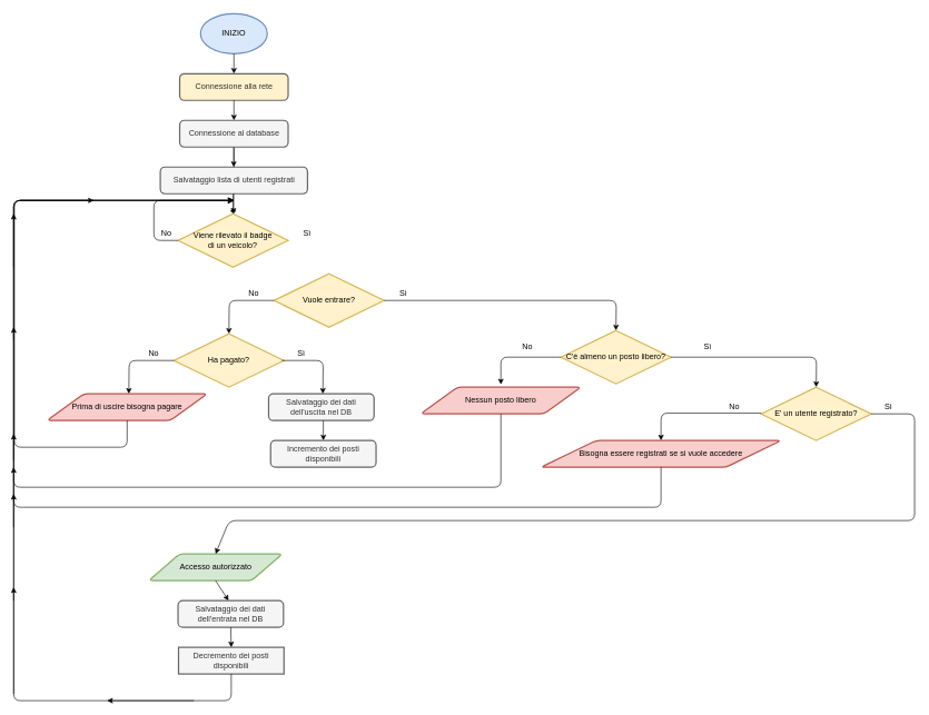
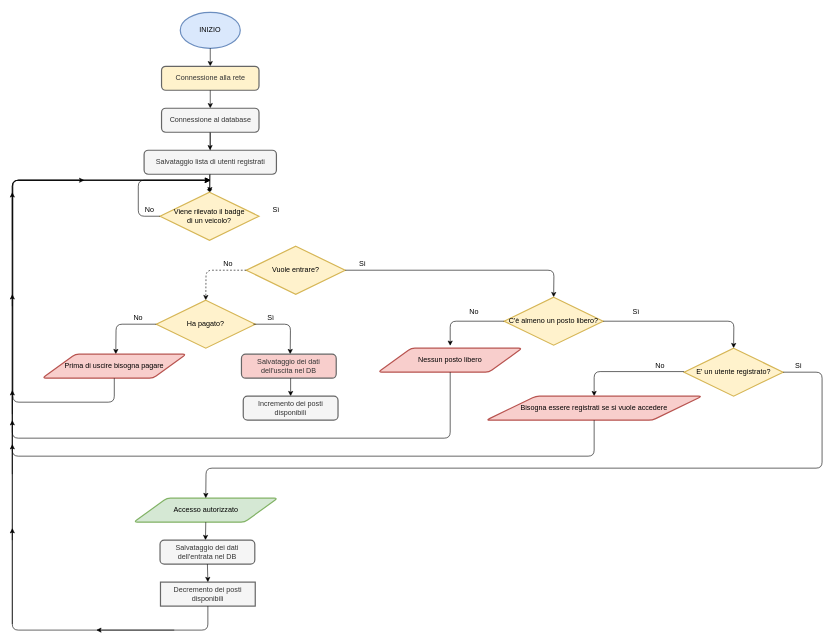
  <mxCell id="0" />
  <mxCell id="1" parent="0" />
  <mxCell id="2" value="INIZIO" style="strokeWidth=2;html=1;shape=mxgraph.flowchart.start_1;whiteSpace=wrap;fillColor=#dae8fc;strokeColor=#6c8ebf;" parent="1" vertex="1"><mxGeometry x="300" y="20" width="100" height="60" as="geometry" /></mxCell>
  <mxCell id="3" value="" style="endArrow=classic;html=1;exitX=0.5;exitY=1;exitDx=0;exitDy=0;exitPerimeter=0;" parent="1" source="2" edge="1"><mxGeometry width="50" height="50" relative="1" as="geometry"><mxPoint x="330" y="110" as="sourcePoint" /><mxPoint x="350" y="110" as="targetPoint" /></mxGeometry></mxCell>
  <mxCell id="4" value="Connessione alla rete" style="rounded=1;whiteSpace=wrap;html=1;absoluteArcSize=1;arcSize=14;strokeWidth=2;fillColor=#fff2cc;strokeColor=#666666;fontColor=#333333;" parent="1" vertex="1"><mxGeometry x="268.75" y="110" width="162.5" height="40" as="geometry" /></mxCell>
  <mxCell id="5" value="" style="endArrow=classic;html=1;exitX=0.5;exitY=1;exitDx=0;exitDy=0;" parent="1" source="4" edge="1"><mxGeometry width="50" height="50" relative="1" as="geometry"><mxPoint x="360" y="90" as="sourcePoint" /><mxPoint x="350" y="180" as="targetPoint" /></mxGeometry></mxCell>
  <mxCell id="6" value="" style="edgeStyle=orthogonalEdgeStyle;rounded=0;orthogonalLoop=1;jettySize=auto;html=1;endArrow=diamond;" parent="1" source="7" target="11" edge="1"><mxGeometry relative="1" as="geometry" /></mxCell>
  <mxCell id="7" value="Connessione al database" style="rounded=1;whiteSpace=wrap;html=1;absoluteArcSize=1;arcSize=14;strokeWidth=2;fillColor=#f5f5f5;strokeColor=#666666;fontColor=#333333;" parent="1" vertex="1"><mxGeometry x="268.75" y="180" width="162.5" height="40" as="geometry" /></mxCell>
  <mxCell id="8" value="" style="endArrow=classic;html=1;exitX=0.5;exitY=1;exitDx=0;exitDy=0;" parent="1" edge="1"><mxGeometry width="50" height="50" relative="1" as="geometry"><mxPoint x="349.71" y="220" as="sourcePoint" /><mxPoint x="349.71" y="250" as="targetPoint" /></mxGeometry></mxCell>
  <mxCell id="9" value="Salvataggio lista di utenti registrati" style="rounded=1;whiteSpace=wrap;html=1;absoluteArcSize=1;arcSize=14;strokeWidth=2;fillColor=#f5f5f5;strokeColor=#666666;fontColor=#333333;" parent="1" vertex="1"><mxGeometry x="239.69" y="250" width="220.62" height="40" as="geometry" /></mxCell>
  <mxCell id="10" value="" style="endArrow=classic;html=1;exitX=0.5;exitY=1;exitDx=0;exitDy=0;" parent="1" target="11" edge="1"><mxGeometry width="50" height="50" relative="1" as="geometry"><mxPoint x="349.71" y="290" as="sourcePoint" /><mxPoint x="349.71" y="320" as="targetPoint" /></mxGeometry></mxCell>
  <mxCell id="11" value="Viene rilevato il badge&lt;br&gt;di un veicolo?" style="strokeWidth=2;html=1;shape=mxgraph.flowchart.decision;whiteSpace=wrap;fillColor=#fff2cc;strokeColor=#d6b656;" parent="1" vertex="1"><mxGeometry x="266.25" y="320" width="165" height="80" as="geometry" /></mxCell>
  <mxCell id="12" value="Sì" style="text;html=1;strokeColor=none;fillColor=none;align=center;verticalAlign=middle;whiteSpace=wrap;rounded=0;" parent="1" vertex="1"><mxGeometry x="440" y="340" width="40" height="20" as="geometry" /></mxCell>
  <mxCell id="13" value="" style="endArrow=classic;html=1;exitX=0;exitY=0.5;exitDx=0;exitDy=0;exitPerimeter=0;" parent="1" source="11" edge="1"><mxGeometry width="50" height="50" relative="1" as="geometry"><mxPoint x="330" y="360" as="sourcePoint" /><mxPoint x="349" y="300" as="targetPoint" /><Array as="points"><mxPoint x="230" y="360" /><mxPoint x="230" y="300" /></Array></mxGeometry></mxCell>
  <mxCell id="14" value="No" style="text;html=1;strokeColor=none;fillColor=none;align=center;verticalAlign=middle;whiteSpace=wrap;rounded=0;" parent="1" vertex="1"><mxGeometry x="229.38" y="340" width="40" height="20" as="geometry" /></mxCell>
  <mxCell id="15" value="Vuole entrare?" style="strokeWidth=2;html=1;shape=mxgraph.flowchart.decision;whiteSpace=wrap;fillColor=#fff2cc;strokeColor=#d6b656;" parent="1" vertex="1"><mxGeometry x="410" y="410" width="165" height="80" as="geometry" /></mxCell>
  <mxCell id="16" value="" style="endArrow=classic;html=1;exitX=1;exitY=0.5;exitDx=0;exitDy=0;exitPerimeter=0;entryX=0.5;entryY=0;entryDx=0;entryDy=0;entryPerimeter=0;" parent="1" source="15" target="30" edge="1"><mxGeometry width="50" height="50" relative="1" as="geometry"><mxPoint x="690" y="450" as="sourcePoint" /><mxPoint x="920" y="495" as="targetPoint" /><Array as="points"><mxPoint x="923" y="450" /></Array></mxGeometry></mxCell>
  <mxCell id="17" value="Sì" style="text;html=1;strokeColor=none;fillColor=none;align=center;verticalAlign=middle;whiteSpace=wrap;rounded=0;" parent="1" vertex="1"><mxGeometry x="583.75" y="430" width="40" height="20" as="geometry" /></mxCell>
- <mxCell id="18" value="" style="endArrow=classic;html=1;exitX=0;exitY=0.5;exitDx=0;exitDy=0;exitPerimeter=0;entryX=0.5;entryY=0;entryDx=0;entryDy=0;entryPerimeter=0;" parent="1" source="15" target="20" edge="1"><mxGeometry width="50" height="50" relative="1" as="geometry"><mxPoint x="420" y="440" as="sourcePoint" /><mxPoint x="340" y="500" as="targetPoint" /><Array as="points"><mxPoint x="343" y="450" /></Array></mxGeometry></mxCell>
+ <mxCell id="18" value="" style="endArrow=classic;html=1;exitX=0;exitY=0.5;exitDx=0;exitDy=0;exitPerimeter=0;entryX=0.5;entryY=0;entryDx=0;entryDy=0;entryPerimeter=0;dashed=1;" parent="1" source="15" target="20" edge="1"><mxGeometry width="50" height="50" relative="1" as="geometry"><mxPoint x="420" y="440" as="sourcePoint" /><mxPoint x="340" y="500" as="targetPoint" /><Array as="points"><mxPoint x="343" y="450" /></Array></mxGeometry></mxCell>
  <mxCell id="19" value="No" style="text;html=1;strokeColor=none;fillColor=none;align=center;verticalAlign=middle;whiteSpace=wrap;rounded=0;" parent="1" vertex="1"><mxGeometry x="360" y="430" width="40" height="20" as="geometry" /></mxCell>
  <mxCell id="20" value="Ha pagato?" style="strokeWidth=2;html=1;shape=mxgraph.flowchart.decision;whiteSpace=wrap;fillColor=#fff2cc;strokeColor=#d6b656;" parent="1" vertex="1"><mxGeometry x="260" y="500" width="165" height="80" as="geometry" /></mxCell>
  <mxCell id="21" value="" style="endArrow=classic;html=1;exitX=0;exitY=0.5;exitDx=0;exitDy=0;exitPerimeter=0;entryX=0.5;entryY=0;entryDx=0;entryDy=0;entryPerimeter=0;" parent="1" edge="1"><mxGeometry width="50" height="50" relative="1" as="geometry"><mxPoint x="260" y="540" as="sourcePoint" /><mxPoint x="192.5" y="590" as="targetPoint" /><Array as="points"><mxPoint x="193" y="540" /></Array></mxGeometry></mxCell>
  <mxCell id="22" value="No" style="text;html=1;strokeColor=none;fillColor=none;align=center;verticalAlign=middle;whiteSpace=wrap;rounded=0;" parent="1" vertex="1"><mxGeometry x="210" y="520" width="40" height="20" as="geometry" /></mxCell>
  <mxCell id="23" value="Prima di uscire bisogna pagare" style="shape=parallelogram;html=1;strokeWidth=2;perimeter=parallelogramPerimeter;whiteSpace=wrap;rounded=1;arcSize=12;size=0.23;fillColor=#f8cecc;strokeColor=#b85450;" parent="1" vertex="1"><mxGeometry y="590" width="240" height="40" as="geometry" x="70" /></mxCell>
  <mxCell id="24" value="" style="endArrow=classic;html=1;exitX=0.5;exitY=1;exitDx=0;exitDy=0;" parent="1" source="23" edge="1"><mxGeometry width="50" height="50" relative="1" as="geometry"><mxPoint x="56.87" y="630" as="sourcePoint" /><mxPoint x="350" y="300" as="targetPoint" /><Array as="points"><mxPoint x="190" y="670" /><mxPoint x="21" y="670" /><mxPoint x="21" y="300" /></Array></mxGeometry></mxCell>
  <mxCell id="25" value="" style="endArrow=classic;html=1;exitX=1;exitY=0.5;exitDx=0;exitDy=0;exitPerimeter=0;entryX=0.5;entryY=0;entryDx=0;entryDy=0;entryPerimeter=0;" parent="1" edge="1"><mxGeometry width="50" height="50" relative="1" as="geometry"><mxPoint x="422" y="540" as="sourcePoint" /><mxPoint x="483.25" y="590" as="targetPoint" /><Array as="points"><mxPoint x="483.75" y="540" /></Array></mxGeometry></mxCell>
  <mxCell id="26" value="Sì" style="text;html=1;strokeColor=none;fillColor=none;align=center;verticalAlign=middle;whiteSpace=wrap;rounded=0;" parent="1" vertex="1"><mxGeometry x="430.75" y="520" width="40" height="20" as="geometry" /></mxCell>
- <mxCell id="27" value="Salvataggio dei dati dell'uscita nel DB" style="rounded=1;whiteSpace=wrap;html=1;absoluteArcSize=1;arcSize=14;strokeWidth=2;fillColor=#f5f5f5;strokeColor=#666666;fontColor=#333333;" parent="1" vertex="1"><mxGeometry x="402" y="590" width="158" height="40" as="geometry" /></mxCell>
+ <mxCell id="27" value="Salvataggio dei dati dell'uscita nel DB" style="rounded=1;whiteSpace=wrap;html=1;absoluteArcSize=1;arcSize=14;strokeWidth=2;fillColor=#f8cecc;strokeColor=#666666;fontColor=#333333;" parent="1" vertex="1"><mxGeometry x="402" y="590" width="158" height="40" as="geometry" /></mxCell>
  <mxCell id="28" value="" style="endArrow=classic;html=1;" parent="1" edge="1"><mxGeometry width="50" height="50" relative="1" as="geometry"><mxPoint x="484" y="630" as="sourcePoint" /><mxPoint x="484" y="660" as="targetPoint" /></mxGeometry></mxCell>
  <mxCell id="29" value="Incremento dei posti disponibili" style="rounded=1;whiteSpace=wrap;html=1;absoluteArcSize=1;arcSize=14;strokeWidth=2;fillColor=#f5f5f5;strokeColor=#666666;fontColor=#333333;" parent="1" vertex="1"><mxGeometry x="405" y="660" width="158" height="40" as="geometry" /></mxCell>
  <mxCell id="30" value="C'è almeno un posto libero?" style="strokeWidth=2;html=1;shape=mxgraph.flowchart.decision;whiteSpace=wrap;fillColor=#fff2cc;strokeColor=#d6b656;" parent="1" vertex="1"><mxGeometry x="840" y="495" width="165" height="80" as="geometry" /></mxCell>
  <mxCell id="31" value="" style="endArrow=classic;html=1;exitX=0;exitY=0.5;exitDx=0;exitDy=0;exitPerimeter=0;" parent="1" source="30" edge="1"><mxGeometry width="50" height="50" relative="1" as="geometry"><mxPoint x="750" y="530" as="sourcePoint" /><mxPoint x="750" y="576" as="targetPoint" /><Array as="points"><mxPoint x="750" y="535" /></Array></mxGeometry></mxCell>
  <mxCell id="32" value="No" style="text;html=1;strokeColor=none;fillColor=none;align=center;verticalAlign=middle;whiteSpace=wrap;rounded=0;" parent="1" vertex="1"><mxGeometry x="770" y="510" width="40" height="20" as="geometry" /></mxCell>
  <mxCell id="33" value="Nessun posto libero" style="shape=parallelogram;html=1;strokeWidth=2;perimeter=parallelogramPerimeter;whiteSpace=wrap;rounded=1;arcSize=12;size=0.23;fillColor=#f8cecc;strokeColor=#b85450;" parent="1" vertex="1"><mxGeometry x="630" y="580" width="240" height="40" as="geometry" /></mxCell>
  <mxCell id="34" value="" style="endArrow=classic;html=1;exitX=0.5;exitY=1;exitDx=0;exitDy=0;" parent="1" source="33" edge="1"><mxGeometry width="50" height="50" relative="1" as="geometry"><mxPoint x="660" y="650" as="sourcePoint" /><mxPoint x="350" y="300" as="targetPoint" /><Array as="points"><mxPoint x="750" y="730" /><mxPoint x="20" y="730" /><mxPoint x="20" y="300" /></Array></mxGeometry></mxCell>
  <mxCell id="35" value="" style="endArrow=classic;html=1;exitX=1;exitY=0.5;exitDx=0;exitDy=0;exitPerimeter=0;entryX=0.5;entryY=0;entryDx=0;entryDy=0;entryPerimeter=0;" parent="1" target="37" edge="1"><mxGeometry width="50" height="50" relative="1" as="geometry"><mxPoint x="1005" y="535" as="sourcePoint" /><mxPoint x="1220" y="580" as="targetPoint" /><Array as="points"><mxPoint x="1223" y="535" /></Array></mxGeometry></mxCell>
  <mxCell id="36" value="Sì" style="text;html=1;strokeColor=none;fillColor=none;align=center;verticalAlign=middle;whiteSpace=wrap;rounded=0;" parent="1" vertex="1"><mxGeometry x="1040" y="510" width="40" height="20" as="geometry" /></mxCell>
  <mxCell id="37" value="E' un utente registrato?" style="strokeWidth=2;html=1;shape=mxgraph.flowchart.decision;whiteSpace=wrap;fillColor=#fff2cc;strokeColor=#d6b656;" parent="1" vertex="1"><mxGeometry x="1140" y="580" width="165" height="80" as="geometry" /></mxCell>
  <mxCell id="38" value="" style="endArrow=classic;html=1;exitX=0;exitY=0.5;exitDx=0;exitDy=0;exitPerimeter=0;entryX=0.5;entryY=0;entryDx=0;entryDy=0;" parent="1" target="40" edge="1"><mxGeometry width="50" height="50" relative="1" as="geometry"><mxPoint x="1140" y="619" as="sourcePoint" /><mxPoint x="1050" y="660" as="targetPoint" /><Array as="points"><mxPoint x="990" y="619" /></Array></mxGeometry></mxCell>
  <mxCell id="39" value="No" style="text;html=1;strokeColor=none;fillColor=none;align=center;verticalAlign=middle;whiteSpace=wrap;rounded=0;" parent="1" vertex="1"><mxGeometry x="1080" y="600" width="40" height="20" as="geometry" /></mxCell>
  <mxCell id="40" value="Bisogna essere registrati se si vuole accedere" style="shape=parallelogram;html=1;strokeWidth=2;perimeter=parallelogramPerimeter;whiteSpace=wrap;rounded=1;arcSize=12;size=0.23;fillColor=#f8cecc;strokeColor=#b85450;" parent="1" vertex="1"><mxGeometry x="810" y="660" width="360" height="40" as="geometry" /></mxCell>
  <mxCell id="41" value="" style="endArrow=classic;html=1;exitX=0.5;exitY=1;exitDx=0;exitDy=0;" parent="1" source="40" edge="1"><mxGeometry width="50" height="50" relative="1" as="geometry"><mxPoint x="620" y="510" as="sourcePoint" /><mxPoint x="350" y="300" as="targetPoint" /><Array as="points"><mxPoint x="990" y="760" /><mxPoint x="20" y="760" /><mxPoint x="20" y="300" /></Array></mxGeometry></mxCell>
- <mxCell id="42" value="Accesso autorizzato" style="shape=parallelogram;html=1;strokeWidth=2;perimeter=parallelogramPerimeter;whiteSpace=wrap;rounded=1;arcSize=12;size=0.23;fillColor=#d5e8d4;strokeColor=#82b366;" parent="1" vertex="1"><mxGeometry x="222.5" y="830" width="200" height="40" as="geometry" /></mxCell>
+ <mxCell id="42" value="Accesso autorizzato" style="shape=parallelogram;html=1;strokeWidth=2;perimeter=parallelogramPerimeter;whiteSpace=wrap;rounded=1;arcSize=12;size=0.23;fillColor=#d5e8d4;strokeColor=#82b366;" parent="1" vertex="1"><mxGeometry x="222.5" y="830" width="240" height="40" as="geometry" /></mxCell>
  <mxCell id="43" value="" style="endArrow=classic;html=1;entryX=0.5;entryY=0;entryDx=0;entryDy=0;exitX=1;exitY=0.5;exitDx=0;exitDy=0;exitPerimeter=0;" parent="1" source="37" target="42" edge="1"><mxGeometry width="50" height="50" relative="1" as="geometry"><mxPoint x="660" y="600" as="sourcePoint" /><mxPoint x="710" y="550" as="targetPoint" /><Array as="points"><mxPoint x="1370" y="620" /><mxPoint x="1370" y="780" /><mxPoint x="343" y="780" /></Array></mxGeometry></mxCell>
  <mxCell id="44" value="Sì" style="text;html=1;strokeColor=none;fillColor=none;align=center;verticalAlign=middle;whiteSpace=wrap;rounded=0;" parent="1" vertex="1"><mxGeometry x="1311" y="600" width="40" height="20" as="geometry" /></mxCell>
  <mxCell id="45" value="" style="endArrow=classic;html=1;exitX=0.5;exitY=1;exitDx=0;exitDy=0;entryX=0.5;entryY=0;entryDx=0;entryDy=0;" parent="1" source="42" edge="1"><mxGeometry width="50" height="50" relative="1" as="geometry"><mxPoint x="380" y="880" as="sourcePoint" /><mxPoint x="342" y="900" as="targetPoint" /></mxGeometry></mxCell>
  <mxCell id="46" value="Salvataggio dei dati dell'entrata nel DB" style="rounded=1;whiteSpace=wrap;html=1;absoluteArcSize=1;arcSize=14;strokeWidth=2;fillColor=#f5f5f5;strokeColor=#666666;fontColor=#333333;" parent="1" vertex="1"><mxGeometry x="266.25" y="900" width="158" height="40" as="geometry" /></mxCell>
  <mxCell id="47" value="Decremento dei posti disponibili" style="whiteSpace=wrap;html=1;absoluteArcSize=1;arcSize=14;strokeWidth=2;fillColor=#f5f5f5;strokeColor=#666666;fontColor=#333333;rounded=0;" parent="1" vertex="1"><mxGeometry x="267" y="970" width="158" height="40" as="geometry" /></mxCell>
  <mxCell id="48" value="" style="endArrow=classic;html=1;exitX=0.5;exitY=1;exitDx=0;exitDy=0;entryX=0.5;entryY=0;entryDx=0;entryDy=0;" parent="1" source="46" target="47" edge="1"><mxGeometry width="50" height="50" relative="1" as="geometry"><mxPoint x="260" y="830" as="sourcePoint" /><mxPoint x="310" y="780" as="targetPoint" /></mxGeometry></mxCell>
  <mxCell id="49" value="" style="endArrow=classic;html=1;exitX=0.5;exitY=1;exitDx=0;exitDy=0;" parent="1" source="47" edge="1"><mxGeometry width="50" height="50" relative="1" as="geometry"><mxPoint x="260" y="730" as="sourcePoint" /><mxPoint x="350" y="300" as="targetPoint" /><Array as="points"><mxPoint x="346" y="1050" /><mxPoint x="20" y="1050" /><mxPoint x="20" y="300" /></Array></mxGeometry></mxCell>
  <mxCell id="50" value="" style="endArrow=classic;html=1;" parent="1" edge="1"><mxGeometry width="50" height="50" relative="1" as="geometry"><mxPoint x="20" y="690" as="sourcePoint" /><mxPoint x="20" y="650" as="targetPoint" /></mxGeometry></mxCell>
  <mxCell id="51" value="" style="endArrow=classic;html=1;" parent="1" edge="1"><mxGeometry width="50" height="50" relative="1" as="geometry"><mxPoint x="20" y="510" as="sourcePoint" /><mxPoint x="20" y="490" as="targetPoint" /></mxGeometry></mxCell>
  <mxCell id="52" value="" style="endArrow=classic;html=1;" parent="1" edge="1"><mxGeometry width="50" height="50" relative="1" as="geometry"><mxPoint x="20" y="400" as="sourcePoint" /><mxPoint x="20" y="320" as="targetPoint" /></mxGeometry></mxCell>
  <mxCell id="53" value="" style="endArrow=classic;html=1;" parent="1" edge="1"><mxGeometry width="50" height="50" relative="1" as="geometry"><mxPoint x="30" y="300" as="sourcePoint" /><mxPoint x="140" y="300" as="targetPoint" /></mxGeometry></mxCell>
  <mxCell id="54" value="" style="endArrow=classic;html=1;" parent="1" edge="1"><mxGeometry width="50" height="50" relative="1" as="geometry"><mxPoint x="20" y="900" as="sourcePoint" /><mxPoint x="20" y="740" as="targetPoint" /></mxGeometry></mxCell>
  <mxCell id="55" value="" style="endArrow=classic;html=1;" parent="1" edge="1"><mxGeometry width="50" height="50" relative="1" as="geometry"><mxPoint x="20" y="790" as="sourcePoint" /><mxPoint x="20" y="700" as="targetPoint" /></mxGeometry></mxCell>
  <mxCell id="56" value="" style="endArrow=classic;html=1;" parent="1" edge="1"><mxGeometry width="50" height="50" relative="1" as="geometry"><mxPoint x="20" y="1040" as="sourcePoint" /><mxPoint x="20" y="880" as="targetPoint" /></mxGeometry></mxCell>
  <mxCell id="57" value="" style="endArrow=classic;html=1;" parent="1" edge="1"><mxGeometry width="50" height="50" relative="1" as="geometry"><mxPoint x="290" y="1050" as="sourcePoint" /><mxPoint x="160" y="1050" as="targetPoint" /></mxGeometry></mxCell>
